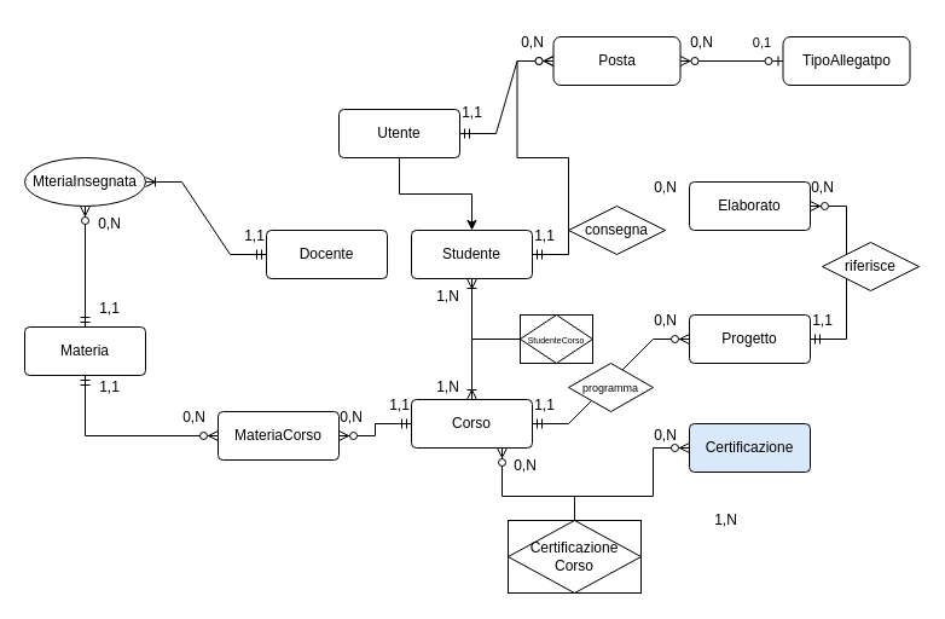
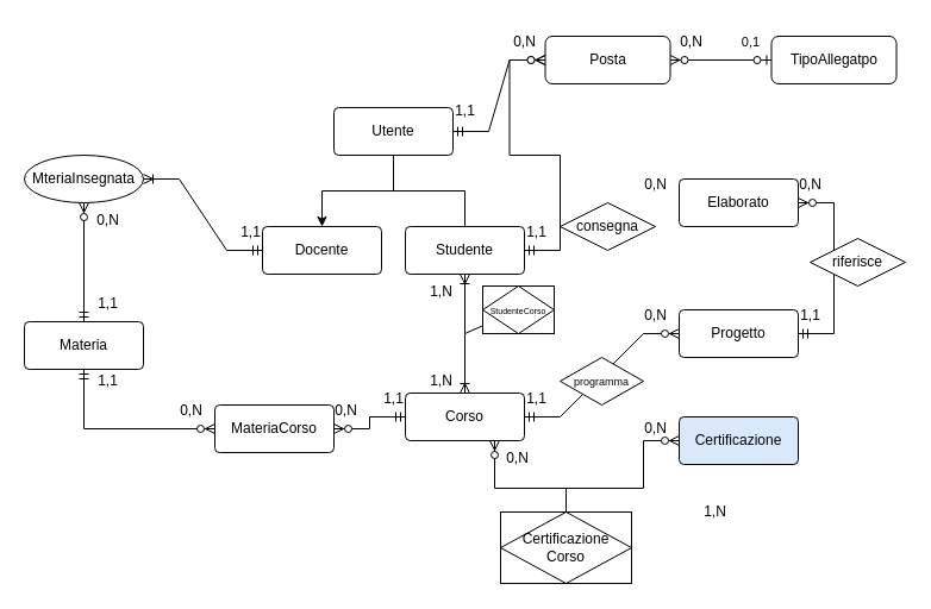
  <mxCell id="0" />
  <mxCell id="1" parent="0" />
  <mxCell id="2" value="Studente" style="rounded=1;arcSize=10;whiteSpace=wrap;html=1;align=center;" parent="1" vertex="1"><mxGeometry x="340" y="190" width="100" height="40" as="geometry" /></mxCell>
  <mxCell id="3" value="Docente" style="rounded=1;arcSize=10;whiteSpace=wrap;html=1;align=center;" parent="1" vertex="1"><mxGeometry x="220" y="190" width="100" height="40" as="geometry" /></mxCell>
- <mxCell id="5" style="edgeStyle=orthogonalEdgeStyle;rounded=0;orthogonalLoop=1;jettySize=auto;html=1;entryX=0.5;entryY=0;entryDx=0;entryDy=0;" parent="1" source="6" target="2" edge="1"><mxGeometry relative="1" as="geometry" /></mxCell>
+ <mxCell id="4" style="edgeStyle=orthogonalEdgeStyle;rounded=0;orthogonalLoop=1;jettySize=auto;html=1;entryX=0.5;entryY=0;entryDx=0;entryDy=0;" parent="1" source="6" target="3" edge="1"><mxGeometry relative="1" as="geometry" /></mxCell>
+ <mxCell id="5" style="edgeStyle=orthogonalEdgeStyle;rounded=0;orthogonalLoop=1;jettySize=auto;html=1;entryX=0.5;entryY=0;entryDx=0;entryDy=0;endArrow=none;" parent="1" source="6" target="2" edge="1"><mxGeometry relative="1" as="geometry" /></mxCell>
  <mxCell id="6" value="Utente" style="rounded=1;arcSize=10;whiteSpace=wrap;html=1;align=center;" parent="1" vertex="1"><mxGeometry x="280" y="90" width="100" height="40" as="geometry" /></mxCell>
  <mxCell id="7" value="Corso" style="rounded=1;arcSize=10;whiteSpace=wrap;html=1;align=center;" parent="1" vertex="1"><mxGeometry x="340" y="330" width="100" height="40" as="geometry" /></mxCell>
  <mxCell id="8" value="" style="edgeStyle=elbowEdgeStyle;fontSize=12;html=1;endArrow=ERoneToMany;startArrow=ERoneToMany;rounded=0;exitX=0.5;exitY=1;exitDx=0;exitDy=0;entryX=0.5;entryY=0;entryDx=0;entryDy=0;elbow=vertical;" parent="1" source="2" target="7" edge="1"><mxGeometry width="100" height="100" relative="1" as="geometry"><mxPoint x="400" y="370" as="sourcePoint" /><mxPoint x="500" y="270" as="targetPoint" /></mxGeometry></mxCell>
  <mxCell id="9" value="" style="endArrow=none;html=1;rounded=0;" parent="1" target="10" edge="1"><mxGeometry relative="1" as="geometry"><mxPoint x="390" y="280" as="sourcePoint" /><mxPoint x="420" y="280" as="targetPoint" /></mxGeometry></mxCell>
- <mxCell id="10" value="&lt;font style=&quot;font-size: 7px;&quot;&gt;StudenteCorso&lt;/font&gt;" style="shape=associativeEntity;whiteSpace=wrap;html=1;align=center;" parent="1" vertex="1"><mxGeometry x="430" y="260" width="60" height="40" as="geometry" /></mxCell>
+ <mxCell id="10" value="&lt;font style=&quot;font-size: 7px;&quot;&gt;StudenteCorso&lt;/font&gt;" style="shape=associativeEntity;whiteSpace=wrap;html=1;align=center;" parent="1" vertex="1"><mxGeometry x="405" y="240" width="60" height="40" as="geometry" /></mxCell>
  <mxCell id="11" value="Progetto" style="rounded=1;arcSize=10;whiteSpace=wrap;html=1;align=center;" parent="1" vertex="1"><mxGeometry x="570" y="260" width="100" height="40" as="geometry" /></mxCell>
  <mxCell id="12" value="Elaborato" style="rounded=1;arcSize=10;whiteSpace=wrap;html=1;align=center;" parent="1" vertex="1"><mxGeometry x="570" y="150" width="100" height="40" as="geometry" /></mxCell>
  <mxCell id="13" value="Materia" style="rounded=1;arcSize=10;whiteSpace=wrap;html=1;align=center;" parent="1" vertex="1"><mxGeometry x="20" y="270" width="100" height="40" as="geometry" /></mxCell>
  <mxCell id="14" value="" style="edgeStyle=entityRelationEdgeStyle;fontSize=12;html=1;endArrow=ERzeroToMany;startArrow=ERmandOne;rounded=0;exitX=1;exitY=0.5;exitDx=0;exitDy=0;entryX=0;entryY=0.5;entryDx=0;entryDy=0;" parent="1" source="7" target="11" edge="1"><mxGeometry width="100" height="100" relative="1" as="geometry"><mxPoint x="480" y="450" as="sourcePoint" /><mxPoint x="580" y="350" as="targetPoint" /></mxGeometry></mxCell>
  <mxCell id="15" value="" style="edgeStyle=entityRelationEdgeStyle;fontSize=12;html=1;endArrow=ERzeroToMany;startArrow=ERmandOne;rounded=0;exitX=1;exitY=0.5;exitDx=0;exitDy=0;entryX=1;entryY=0.5;entryDx=0;entryDy=0;" parent="1" source="11" target="12" edge="1"><mxGeometry width="100" height="100" relative="1" as="geometry"><mxPoint x="510" y="320" as="sourcePoint" /><mxPoint x="610" y="220" as="targetPoint" /></mxGeometry></mxCell>
  <mxCell id="16" value="" style="edgeStyle=entityRelationEdgeStyle;fontSize=12;html=1;endArrow=ERzeroToMany;startArrow=ERmandOne;rounded=0;exitX=1;exitY=0.5;exitDx=0;exitDy=0;" parent="1" source="2" target="31" edge="1"><mxGeometry width="100" height="100" relative="1" as="geometry"><mxPoint x="470" y="280" as="sourcePoint" /><mxPoint x="570" y="180" as="targetPoint" /></mxGeometry></mxCell>
  <mxCell id="17" value="" style="line;strokeWidth=1;rotatable=0;dashed=0;labelPosition=right;align=left;verticalAlign=middle;spacingTop=0;spacingLeft=6;points=[];portConstraint=eastwest;" parent="1" vertex="1"><mxGeometry x="240" y="430" width="70" as="geometry" /></mxCell>
  <mxCell id="18" value="consegna" style="shape=rhombus;perimeter=rhombusPerimeter;whiteSpace=wrap;html=1;align=center;" parent="1" vertex="1"><mxGeometry x="470" y="170" width="80" height="40" as="geometry" /></mxCell>
  <mxCell id="19" value="riferisce" style="shape=rhombus;perimeter=rhombusPerimeter;whiteSpace=wrap;html=1;align=center;" parent="1" vertex="1"><mxGeometry x="680" y="200" width="80" height="40" as="geometry" /></mxCell>
  <mxCell id="20" value="&lt;font style=&quot;font-size: 9px;&quot;&gt;programma&lt;/font&gt;" style="shape=rhombus;perimeter=rhombusPerimeter;whiteSpace=wrap;html=1;align=center;" parent="1" vertex="1"><mxGeometry x="470" y="300" width="70" height="40" as="geometry" /></mxCell>
  <mxCell id="21" value="Certificazione" style="rounded=1;arcSize=10;whiteSpace=wrap;html=1;align=center;fillColor=#dae8fc;" parent="1" vertex="1"><mxGeometry x="570" y="350" width="100" height="40" as="geometry" /></mxCell>
  <mxCell id="22" value="" style="edgeStyle=orthogonalEdgeStyle;fontSize=12;html=1;endArrow=ERzeroToMany;endFill=1;startArrow=ERzeroToMany;rounded=0;exitX=0.75;exitY=1;exitDx=0;exitDy=0;entryX=0;entryY=0.5;entryDx=0;entryDy=0;elbow=vertical;" parent="1" source="7" target="21" edge="1"><mxGeometry width="100" height="100" relative="1" as="geometry"><mxPoint x="460" y="470" as="sourcePoint" /><mxPoint x="560" y="370" as="targetPoint" /><Array as="points"><mxPoint x="415" y="410" /><mxPoint x="540" y="410" /><mxPoint x="540" y="370" /></Array></mxGeometry></mxCell>
  <mxCell id="23" value="Certificazione&lt;div&gt;Corso&lt;/div&gt;" style="shape=associativeEntity;whiteSpace=wrap;html=1;align=center;" parent="1" vertex="1"><mxGeometry x="420" y="430" width="110" height="60" as="geometry" /></mxCell>
  <mxCell id="24" value="" style="endArrow=none;html=1;rounded=0;entryX=0.5;entryY=0;entryDx=0;entryDy=0;" parent="1" target="23" edge="1"><mxGeometry relative="1" as="geometry"><mxPoint x="475" y="410" as="sourcePoint" /><mxPoint x="590" y="360" as="targetPoint" /></mxGeometry></mxCell>
  <mxCell id="25" value="MateriaCorso" style="rounded=1;arcSize=10;whiteSpace=wrap;html=1;align=center;" parent="1" vertex="1"><mxGeometry x="180" y="340" width="100" height="40" as="geometry" /></mxCell>
  <mxCell id="26" value="" style="edgeStyle=orthogonalEdgeStyle;fontSize=12;html=1;endArrow=ERzeroToMany;startArrow=ERmandOne;rounded=0;entryX=1;entryY=0.5;entryDx=0;entryDy=0;exitX=0;exitY=0.5;exitDx=0;exitDy=0;" parent="1" source="7" target="25" edge="1"><mxGeometry width="100" height="100" relative="1" as="geometry"><mxPoint x="200" y="550" as="sourcePoint" /><mxPoint x="300" y="450" as="targetPoint" /><Array as="points"><mxPoint x="310" y="350" /><mxPoint x="310" y="360" /></Array></mxGeometry></mxCell>
  <mxCell id="27" value="" style="edgeStyle=elbowEdgeStyle;fontSize=12;html=1;endArrow=ERzeroToMany;startArrow=ERmandOne;rounded=0;exitX=0.5;exitY=1;exitDx=0;exitDy=0;entryX=0;entryY=0.5;entryDx=0;entryDy=0;elbow=vertical;" parent="1" source="13" target="25" edge="1"><mxGeometry width="100" height="100" relative="1" as="geometry"><mxPoint x="80" y="450" as="sourcePoint" /><mxPoint x="180" y="350" as="targetPoint" /><Array as="points"><mxPoint x="120" y="360" /></Array></mxGeometry></mxCell>
  <mxCell id="28" value="MteriaInsegnata" style="ellipse;whiteSpace=wrap;html=1;" parent="1" vertex="1"><mxGeometry x="20" y="130" width="100" height="40" as="geometry" /></mxCell>
  <mxCell id="29" value="" style="edgeStyle=entityRelationEdgeStyle;fontSize=12;html=1;endArrow=ERoneToMany;startArrow=ERmandOne;rounded=0;exitX=0;exitY=0.5;exitDx=0;exitDy=0;entryX=1;entryY=0.5;entryDx=0;entryDy=0;" parent="1" source="3" target="28" edge="1"><mxGeometry width="100" height="100" relative="1" as="geometry"><mxPoint x="70" y="240" as="sourcePoint" /><mxPoint x="170" y="140" as="targetPoint" /></mxGeometry></mxCell>
  <mxCell id="30" value="" style="edgeStyle=orthogonalEdgeStyle;fontSize=12;html=1;endArrow=ERzeroToMany;startArrow=ERmandOne;rounded=0;exitX=0.5;exitY=0;exitDx=0;exitDy=0;entryX=0.5;entryY=1;entryDx=0;entryDy=0;" parent="1" source="13" target="28" edge="1"><mxGeometry width="100" height="100" relative="1" as="geometry"><mxPoint x="-20" y="340" as="sourcePoint" /><mxPoint x="80" y="240" as="targetPoint" /><Array as="points"><mxPoint x="70" y="180" /><mxPoint x="70" y="180" /></Array></mxGeometry></mxCell>
  <mxCell id="31" value="Posta" style="rounded=1;whiteSpace=wrap;html=1;" parent="1" vertex="1"><mxGeometry x="457.5" y="30" width="105" height="40" as="geometry" /></mxCell>
  <mxCell id="32" value="TipoAllegatpo" style="rounded=1;whiteSpace=wrap;html=1;" parent="1" vertex="1"><mxGeometry x="647.5" y="30" width="105" height="40" as="geometry" /></mxCell>
  <mxCell id="33" value="" style="edgeStyle=entityRelationEdgeStyle;fontSize=12;html=1;endArrow=ERzeroToMany;startArrow=ERmandOne;rounded=0;exitX=1;exitY=0.5;exitDx=0;exitDy=0;entryX=0;entryY=0.5;entryDx=0;entryDy=0;" parent="1" source="6" target="31" edge="1"><mxGeometry width="100" height="100" relative="1" as="geometry"><mxPoint x="520" y="240" as="sourcePoint" /><mxPoint x="620" y="140" as="targetPoint" /></mxGeometry></mxCell>
  <mxCell id="34" value="" style="edgeStyle=entityRelationEdgeStyle;fontSize=12;html=1;endArrow=ERzeroToMany;startArrow=ERzeroToOne;rounded=0;exitX=0;exitY=0.5;exitDx=0;exitDy=0;entryX=1;entryY=0.5;entryDx=0;entryDy=0;" parent="1" source="32" target="31" edge="1"><mxGeometry width="100" height="100" relative="1" as="geometry"><mxPoint x="560" y="220" as="sourcePoint" /><mxPoint x="660" y="120" as="targetPoint" /></mxGeometry></mxCell>
  <mxCell id="35" value="1,1" style="text;html=1;align=center;verticalAlign=middle;resizable=0;points=[];autosize=1;strokeColor=none;fillColor=none;" vertex="1" parent="1"><mxGeometry x="370" y="78" width="40" height="30" as="geometry" /></mxCell>
  <mxCell id="36" value="0,N" style="text;html=1;align=center;verticalAlign=middle;resizable=0;points=[];autosize=1;strokeColor=none;fillColor=none;" vertex="1" parent="1"><mxGeometry x="420" y="20" width="40" height="30" as="geometry" /></mxCell>
  <mxCell id="37" value="0,N" style="text;html=1;align=center;verticalAlign=middle;resizable=0;points=[];autosize=1;strokeColor=none;fillColor=none;" vertex="1" parent="1"><mxGeometry x="560" y="20" width="40" height="30" as="geometry" /></mxCell>
  <mxCell id="38" value="&lt;font style=&quot;font-size: 11px;&quot;&gt;0,1&lt;/font&gt;" style="text;html=1;align=center;verticalAlign=middle;resizable=0;points=[];autosize=1;strokeColor=none;fillColor=none;" vertex="1" parent="1"><mxGeometry x="610" y="20" width="40" height="30" as="geometry" /></mxCell>
  <mxCell id="39" value="1,1" style="text;html=1;align=center;verticalAlign=middle;resizable=0;points=[];autosize=1;strokeColor=none;fillColor=none;" vertex="1" parent="1"><mxGeometry x="190" y="180" width="40" height="30" as="geometry" /></mxCell>
  <mxCell id="40" value="1,N" style="text;html=1;align=center;verticalAlign=middle;resizable=0;points=[];autosize=1;strokeColor=none;fillColor=none;" vertex="1" parent="1"><mxGeometry x="350" y="305" width="40" height="30" as="geometry" /></mxCell>
  <mxCell id="41" value="0,N" style="text;html=1;align=center;verticalAlign=middle;resizable=0;points=[];autosize=1;strokeColor=none;fillColor=none;" vertex="1" parent="1"><mxGeometry x="70" y="170" width="40" height="30" as="geometry" /></mxCell>
  <mxCell id="42" value="1,1" style="text;html=1;align=center;verticalAlign=middle;resizable=0;points=[];autosize=1;strokeColor=none;fillColor=none;" vertex="1" parent="1"><mxGeometry x="70" y="240" width="40" height="30" as="geometry" /></mxCell>
  <mxCell id="43" value="0,N" style="text;html=1;align=center;verticalAlign=middle;resizable=0;points=[];autosize=1;strokeColor=none;fillColor=none;" vertex="1" parent="1"><mxGeometry x="140" y="330" width="40" height="30" as="geometry" /></mxCell>
  <mxCell id="44" value="1,1" style="text;html=1;align=center;verticalAlign=middle;resizable=0;points=[];autosize=1;strokeColor=none;fillColor=none;" vertex="1" parent="1"><mxGeometry x="70" y="305" width="40" height="30" as="geometry" /></mxCell>
  <mxCell id="45" value="0,N" style="text;html=1;align=center;verticalAlign=middle;resizable=0;points=[];autosize=1;strokeColor=none;fillColor=none;" vertex="1" parent="1"><mxGeometry x="270" y="330" width="40" height="30" as="geometry" /></mxCell>
  <mxCell id="46" value="1,1" style="text;html=1;align=center;verticalAlign=middle;resizable=0;points=[];autosize=1;strokeColor=none;fillColor=none;" vertex="1" parent="1"><mxGeometry x="310" y="320" width="40" height="30" as="geometry" /></mxCell>
  <mxCell id="47" value="1,N" style="text;html=1;align=center;verticalAlign=middle;resizable=0;points=[];autosize=1;strokeColor=none;fillColor=none;" vertex="1" parent="1"><mxGeometry x="580" y="415" width="40" height="30" as="geometry" /></mxCell>
  <mxCell id="48" value="1,N" style="text;html=1;align=center;verticalAlign=middle;resizable=0;points=[];autosize=1;strokeColor=none;fillColor=none;" vertex="1" parent="1"><mxGeometry x="350" y="230" width="40" height="30" as="geometry" /></mxCell>
  <mxCell id="49" value="1,1" style="text;html=1;align=center;verticalAlign=middle;resizable=0;points=[];autosize=1;strokeColor=none;fillColor=none;" vertex="1" parent="1"><mxGeometry x="430" y="180" width="40" height="30" as="geometry" /></mxCell>
  <mxCell id="50" value="0,N" style="text;html=1;align=center;verticalAlign=middle;resizable=0;points=[];autosize=1;strokeColor=none;fillColor=none;" vertex="1" parent="1"><mxGeometry x="530" y="140" width="40" height="30" as="geometry" /></mxCell>
  <mxCell id="51" value="0,N" style="text;html=1;align=center;verticalAlign=middle;resizable=0;points=[];autosize=1;strokeColor=none;fillColor=none;" vertex="1" parent="1"><mxGeometry x="660" y="140" width="40" height="30" as="geometry" /></mxCell>
  <mxCell id="52" value="1,1" style="text;html=1;align=center;verticalAlign=middle;resizable=0;points=[];autosize=1;strokeColor=none;fillColor=none;" vertex="1" parent="1"><mxGeometry x="660" y="250" width="40" height="30" as="geometry" /></mxCell>
  <mxCell id="53" value="0,N" style="text;html=1;align=center;verticalAlign=middle;resizable=0;points=[];autosize=1;strokeColor=none;fillColor=none;" vertex="1" parent="1"><mxGeometry x="530" y="250" width="40" height="30" as="geometry" /></mxCell>
  <mxCell id="54" value="1,1" style="text;html=1;align=center;verticalAlign=middle;resizable=0;points=[];autosize=1;strokeColor=none;fillColor=none;" vertex="1" parent="1"><mxGeometry x="430" y="320" width="40" height="30" as="geometry" /></mxCell>
  <mxCell id="55" value="0,N" style="text;html=1;align=center;verticalAlign=middle;resizable=0;points=[];autosize=1;strokeColor=none;fillColor=none;" vertex="1" parent="1"><mxGeometry x="530" y="345" width="40" height="30" as="geometry" /></mxCell>
  <mxCell id="56" value="0,N" style="text;html=1;align=center;verticalAlign=middle;resizable=0;points=[];autosize=1;strokeColor=none;fillColor=none;" vertex="1" parent="1"><mxGeometry x="414" y="370" width="40" height="30" as="geometry" /></mxCell>
